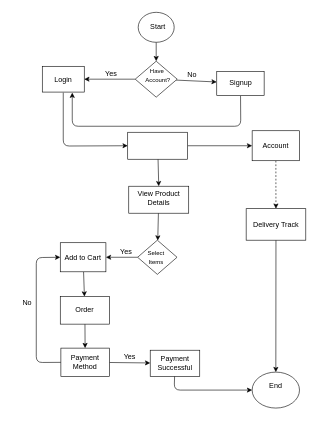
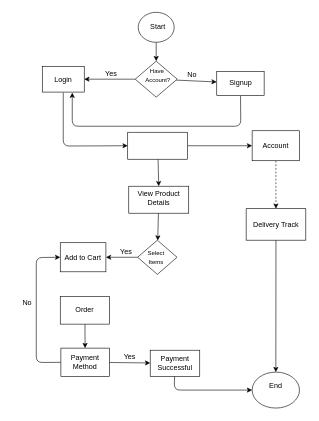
  <mxCell id="0" />
  <mxCell id="1" parent="0" />
  <mxCell id="2" style="edgeStyle=none;html=1;entryX=0.5;entryY=0;entryDx=0;entryDy=0;" edge="1" parent="1" source="3" target="16"><mxGeometry relative="1" as="geometry" /></mxCell>
  <mxCell id="3" value="" style="ellipse;whiteSpace=wrap;html=1;" parent="1" vertex="1"><mxGeometry x="230" y="20" width="60" height="50" as="geometry" /></mxCell>
  <mxCell id="4" value="" style="rounded=0;whiteSpace=wrap;html=1;" parent="1" vertex="1"><mxGeometry x="70" y="110" width="70" height="43" as="geometry" /></mxCell>
  <mxCell id="5" style="edgeStyle=none;html=1;entryX=0.5;entryY=0;entryDx=0;entryDy=0;" edge="1" parent="1" source="7" target="21"><mxGeometry relative="1" as="geometry"><mxPoint x="266" y="300" as="targetPoint" /></mxGeometry></mxCell>
  <mxCell id="6" value="" style="edgeStyle=none;html=1;" edge="1" parent="1" source="7" target="37"><mxGeometry relative="1" as="geometry" /></mxCell>
  <mxCell id="7" value="" style="rounded=0;whiteSpace=wrap;html=1;" parent="1" vertex="1"><mxGeometry x="212.5" y="220" width="100" height="45" as="geometry" /></mxCell>
  <mxCell id="8" value="Start" style="text;html=1;align=center;verticalAlign=middle;whiteSpace=wrap;rounded=0;" parent="1" vertex="1"><mxGeometry x="232.5" y="30" width="60" height="30" as="geometry" /></mxCell>
  <mxCell id="9" style="edgeStyle=none;html=1;entryX=0;entryY=0.5;entryDx=0;entryDy=0;" edge="1" parent="1" source="10" target="7"><mxGeometry relative="1" as="geometry"><Array as="points"><mxPoint x="105" y="243" /></Array></mxGeometry></mxCell>
  <mxCell id="10" value="Login&lt;div&gt;&lt;br&gt;&lt;/div&gt;" style="text;html=1;align=center;verticalAlign=middle;whiteSpace=wrap;rounded=0;" parent="1" vertex="1"><mxGeometry x="75" y="124" width="60" height="30" as="geometry" /></mxCell>
  <mxCell id="11" style="edgeStyle=none;html=1;entryX=0.75;entryY=1;entryDx=0;entryDy=0;" edge="1" parent="1" source="12" target="10"><mxGeometry relative="1" as="geometry"><Array as="points"><mxPoint x="401" y="210" /><mxPoint x="120" y="210" /></Array></mxGeometry></mxCell>
  <mxCell id="12" value="" style="rounded=0;whiteSpace=wrap;html=1;" vertex="1" parent="1"><mxGeometry x="361" y="119" width="79" height="40" as="geometry" /></mxCell>
  <mxCell id="13" value="&lt;div&gt;Signup&lt;/div&gt;" style="text;html=1;align=center;verticalAlign=middle;whiteSpace=wrap;rounded=0;" vertex="1" parent="1"><mxGeometry x="370.5" y="123" width="60" height="30" as="geometry" /></mxCell>
  <mxCell id="14" style="edgeStyle=none;html=1;entryX=1;entryY=0.5;entryDx=0;entryDy=0;" edge="1" parent="1" source="16" target="4"><mxGeometry relative="1" as="geometry" /></mxCell>
  <mxCell id="15" style="edgeStyle=none;html=1;entryX=-0.002;entryY=0.429;entryDx=0;entryDy=0;entryPerimeter=0;" edge="1" parent="1" source="16" target="12"><mxGeometry relative="1" as="geometry" /></mxCell>
  <mxCell id="16" value="" style="rhombus;whiteSpace=wrap;html=1;" vertex="1" parent="1"><mxGeometry x="225" y="101.5" width="70" height="60" as="geometry" /></mxCell>
  <mxCell id="17" value="&lt;div&gt;&lt;font style=&quot;font-size: 10px;&quot;&gt;Have&amp;nbsp;&lt;br&gt;Account?&lt;/font&gt;&lt;/div&gt;" style="text;html=1;align=center;verticalAlign=middle;whiteSpace=wrap;rounded=0;" vertex="1" parent="1"><mxGeometry x="232.5" y="110" width="60" height="30" as="geometry" /></mxCell>
  <mxCell id="18" value="&lt;div&gt;Yes&lt;/div&gt;" style="text;html=1;align=center;verticalAlign=middle;whiteSpace=wrap;rounded=0;" vertex="1" parent="1"><mxGeometry x="145" y="108" width="80" height="30" as="geometry" /></mxCell>
  <mxCell id="19" value="No" style="text;html=1;align=center;verticalAlign=middle;whiteSpace=wrap;rounded=0;" vertex="1" parent="1"><mxGeometry x="295" y="119" width="50" height="10.5" as="geometry" /></mxCell>
  <mxCell id="20" style="edgeStyle=none;html=1;" edge="1" parent="1" source="21" target="24"><mxGeometry relative="1" as="geometry" /></mxCell>
  <mxCell id="21" value="" style="rounded=0;whiteSpace=wrap;html=1;" vertex="1" parent="1"><mxGeometry x="214.25" y="310" width="100" height="45" as="geometry" /></mxCell>
  <mxCell id="22" value="&lt;div&gt;View Product Details&lt;/div&gt;" style="text;html=1;align=center;verticalAlign=middle;whiteSpace=wrap;rounded=0;" vertex="1" parent="1"><mxGeometry x="228" y="315" width="72.5" height="30" as="geometry" /></mxCell>
  <mxCell id="23" value="" style="edgeStyle=none;html=1;" edge="1" parent="1" source="24" target="27"><mxGeometry relative="1" as="geometry" /></mxCell>
  <mxCell id="24" value="" style="rhombus;whiteSpace=wrap;html=1;" vertex="1" parent="1"><mxGeometry x="229" y="400" width="65.75" height="57" as="geometry" /></mxCell>
  <mxCell id="25" value="&lt;div&gt;&lt;font style=&quot;font-size: 10px;&quot;&gt;Select Items&lt;/font&gt;&lt;/div&gt;" style="text;html=1;align=center;verticalAlign=middle;whiteSpace=wrap;rounded=0;" vertex="1" parent="1"><mxGeometry x="236.88" y="420.25" width="46.25" height="16.5" as="geometry" /></mxCell>
- <mxCell id="26" value="" style="edgeStyle=none;html=1;" edge="1" parent="1" source="27" target="29"><mxGeometry relative="1" as="geometry" /></mxCell>
  <mxCell id="27" value="Add to Cart" style="whiteSpace=wrap;html=1;" vertex="1" parent="1"><mxGeometry x="100" y="404.25" width="76.13" height="48.5" as="geometry" /></mxCell>
  <mxCell id="28" value="" style="edgeStyle=none;html=1;" edge="1" parent="1" source="29" target="32"><mxGeometry relative="1" as="geometry" /></mxCell>
  <mxCell id="29" value="Order" style="whiteSpace=wrap;html=1;" vertex="1" parent="1"><mxGeometry x="100" y="494" width="82.1" height="46" as="geometry" /></mxCell>
  <mxCell id="30" style="edgeStyle=none;html=1;entryX=0;entryY=0.5;entryDx=0;entryDy=0;" edge="1" parent="1" source="32" target="27"><mxGeometry relative="1" as="geometry"><Array as="points"><mxPoint x="60" y="604" /><mxPoint x="60" y="429" /></Array></mxGeometry></mxCell>
  <mxCell id="31" value="" style="edgeStyle=none;html=1;" edge="1" parent="1" source="32" target="35"><mxGeometry relative="1" as="geometry" /></mxCell>
  <mxCell id="32" value="Payment Method" style="whiteSpace=wrap;html=1;" vertex="1" parent="1"><mxGeometry x="101.05" y="580" width="81.05" height="47" as="geometry" /></mxCell>
  <mxCell id="33" value="No" style="text;html=1;align=center;verticalAlign=middle;whiteSpace=wrap;rounded=0;" vertex="1" parent="1"><mxGeometry x="20" y="500" width="50" height="10.5" as="geometry" /></mxCell>
  <mxCell id="34" style="edgeStyle=none;html=1;entryX=0;entryY=0.5;entryDx=0;entryDy=0;" edge="1" parent="1" source="35" target="40"><mxGeometry relative="1" as="geometry"><Array as="points"><mxPoint x="290" y="650" /></Array></mxGeometry></mxCell>
  <mxCell id="35" value="Payment Successful" style="whiteSpace=wrap;html=1;" vertex="1" parent="1"><mxGeometry x="250" y="583.5" width="82.63" height="43.5" as="geometry" /></mxCell>
  <mxCell id="36" value="" style="edgeStyle=none;html=1;dashed=1;" edge="1" parent="1" source="37" target="39"><mxGeometry relative="1" as="geometry" /></mxCell>
  <mxCell id="37" value="Account" style="whiteSpace=wrap;html=1;rounded=0;" vertex="1" parent="1"><mxGeometry x="420" y="217.5" width="79" height="50" as="geometry" /></mxCell>
  <mxCell id="38" value="" style="edgeStyle=none;html=1;" edge="1" parent="1" source="39" target="40"><mxGeometry relative="1" as="geometry" /></mxCell>
  <mxCell id="39" value="Delivery Track" style="whiteSpace=wrap;html=1;rounded=0;" vertex="1" parent="1"><mxGeometry x="410" y="347.5" width="99.5" height="52.5" as="geometry" /></mxCell>
  <mxCell id="40" value="End&lt;div&gt;&lt;br&gt;&lt;/div&gt;" style="ellipse;whiteSpace=wrap;html=1;rounded=0;" vertex="1" parent="1"><mxGeometry x="420" y="620" width="79" height="60" as="geometry" /></mxCell>
  <mxCell id="41" value="&lt;div&gt;Yes&lt;/div&gt;" style="text;html=1;align=center;verticalAlign=middle;whiteSpace=wrap;rounded=0;" vertex="1" parent="1"><mxGeometry x="170" y="404.25" width="80" height="30" as="geometry" /></mxCell>
  <mxCell id="42" value="&lt;div&gt;Yes&lt;/div&gt;" style="text;html=1;align=center;verticalAlign=middle;whiteSpace=wrap;rounded=0;" vertex="1" parent="1"><mxGeometry x="176.13" y="580" width="80" height="30" as="geometry" /></mxCell>
